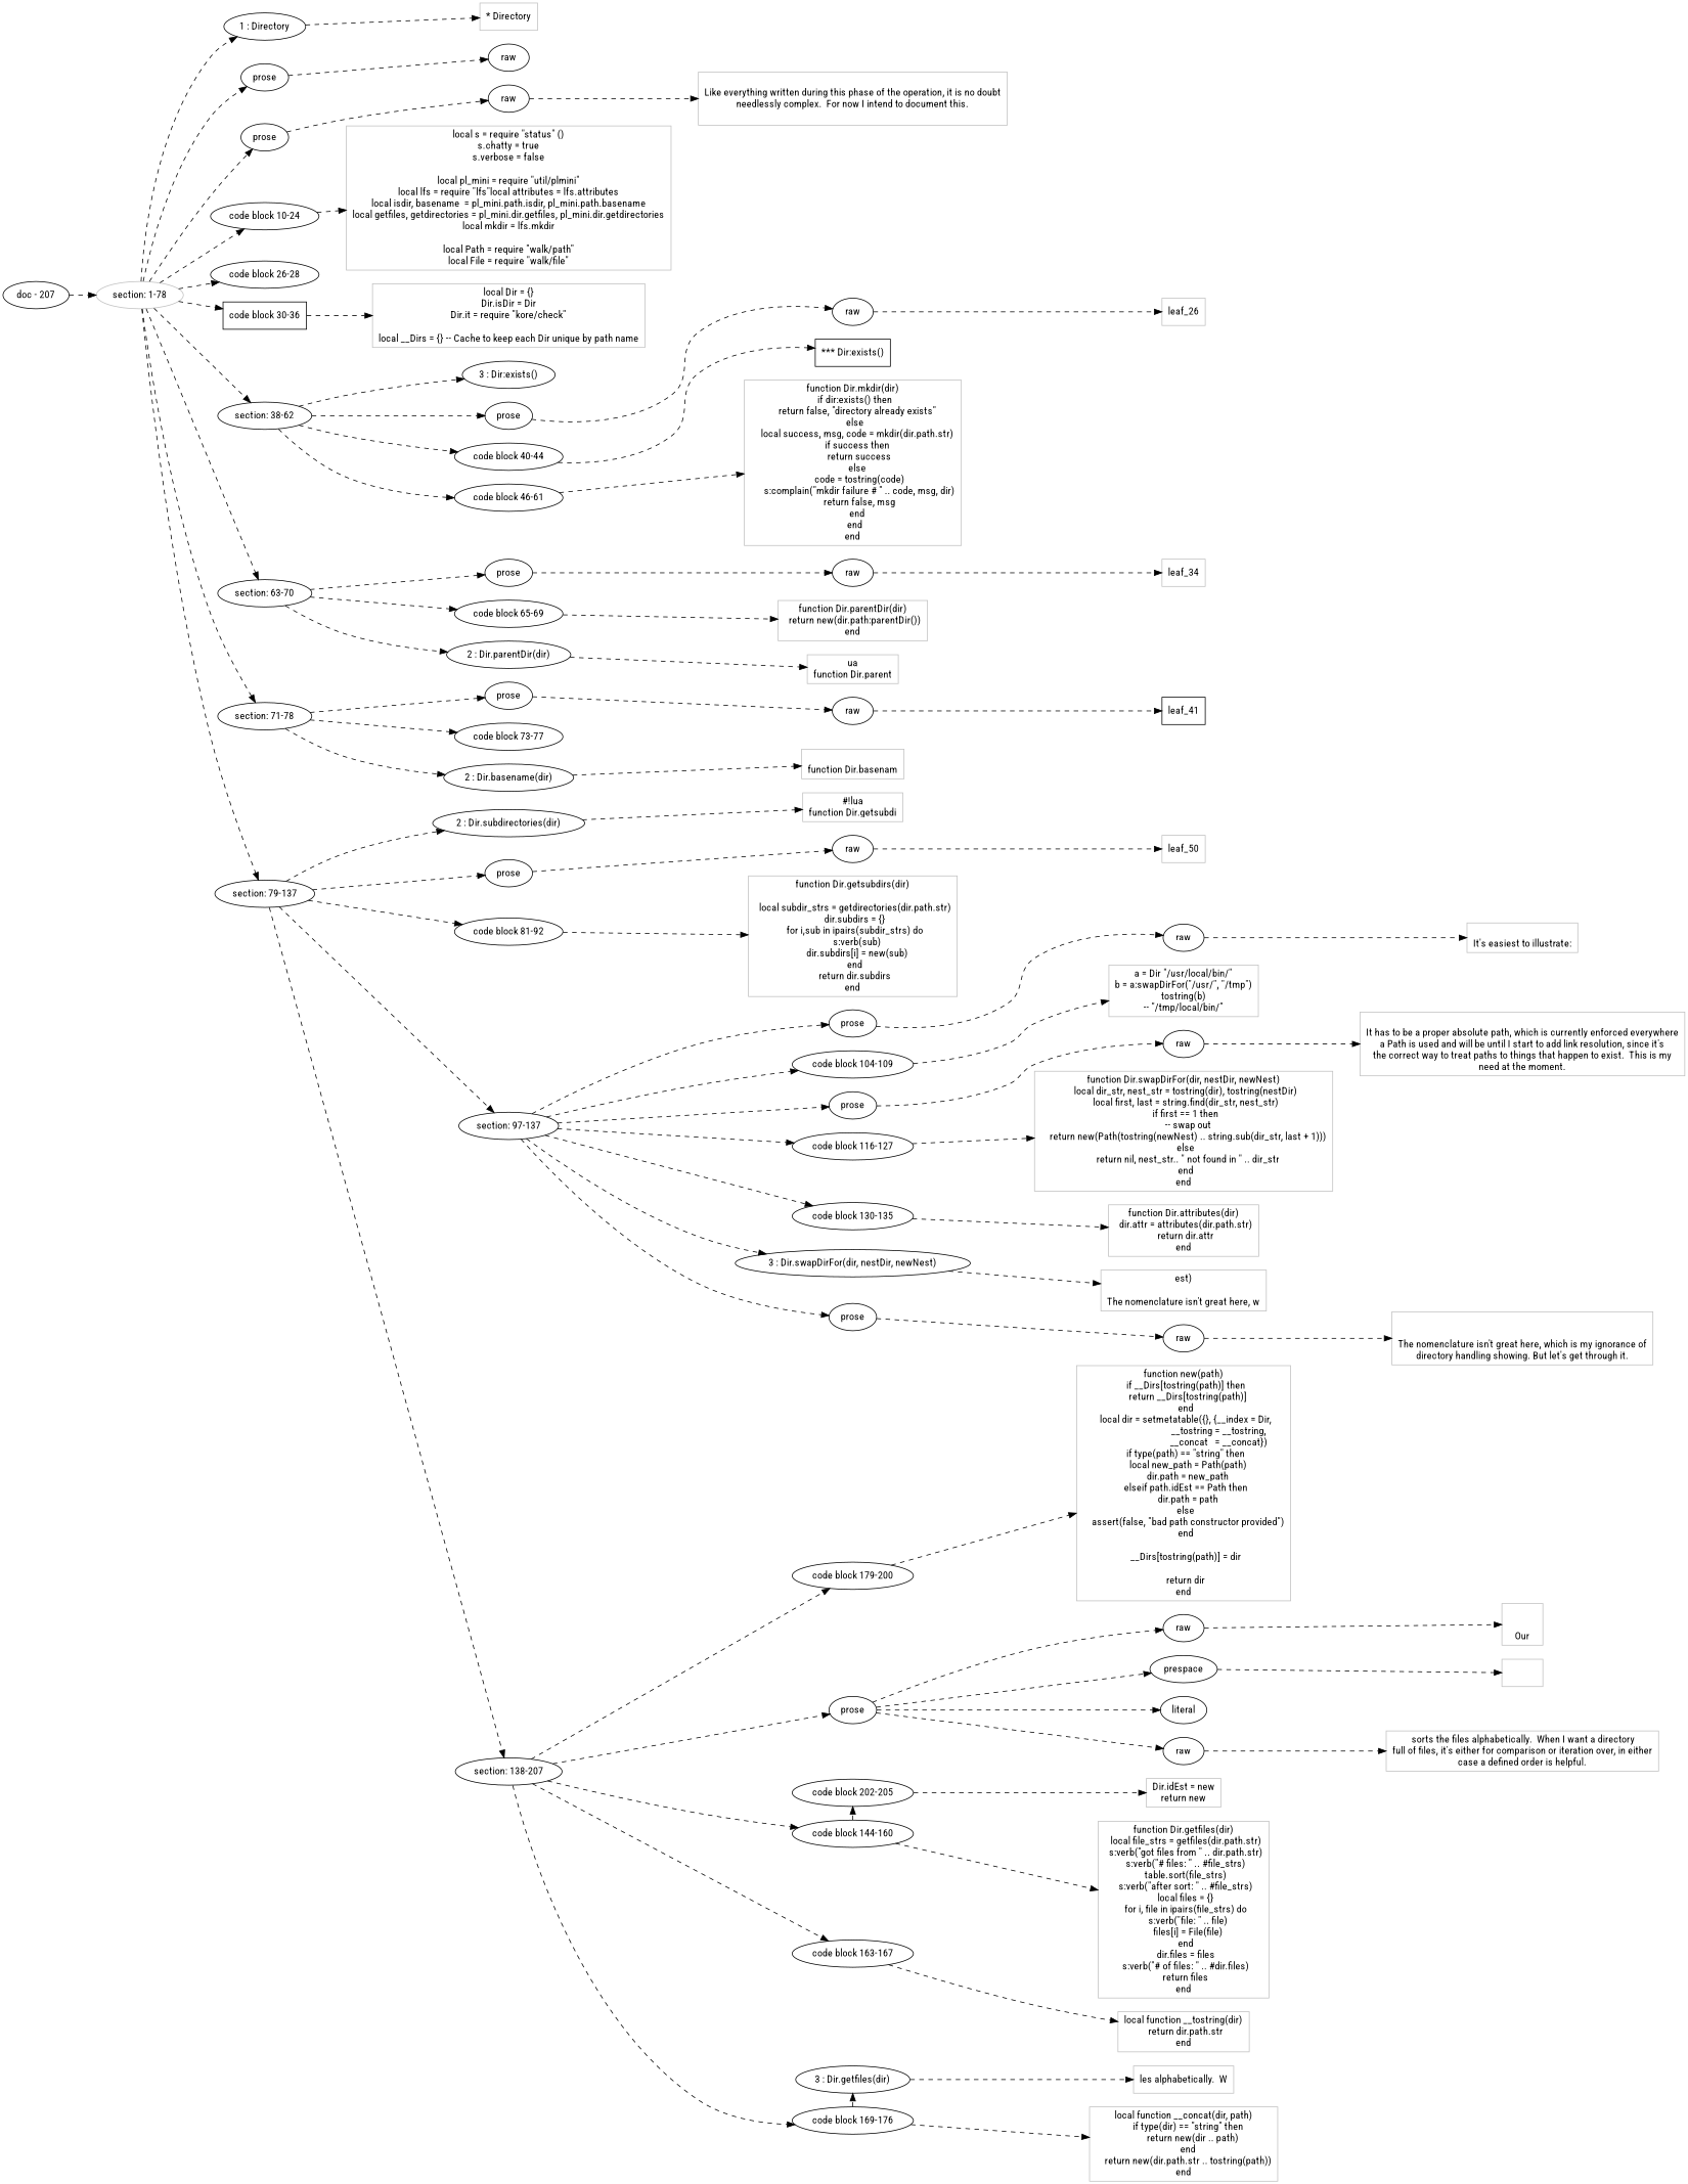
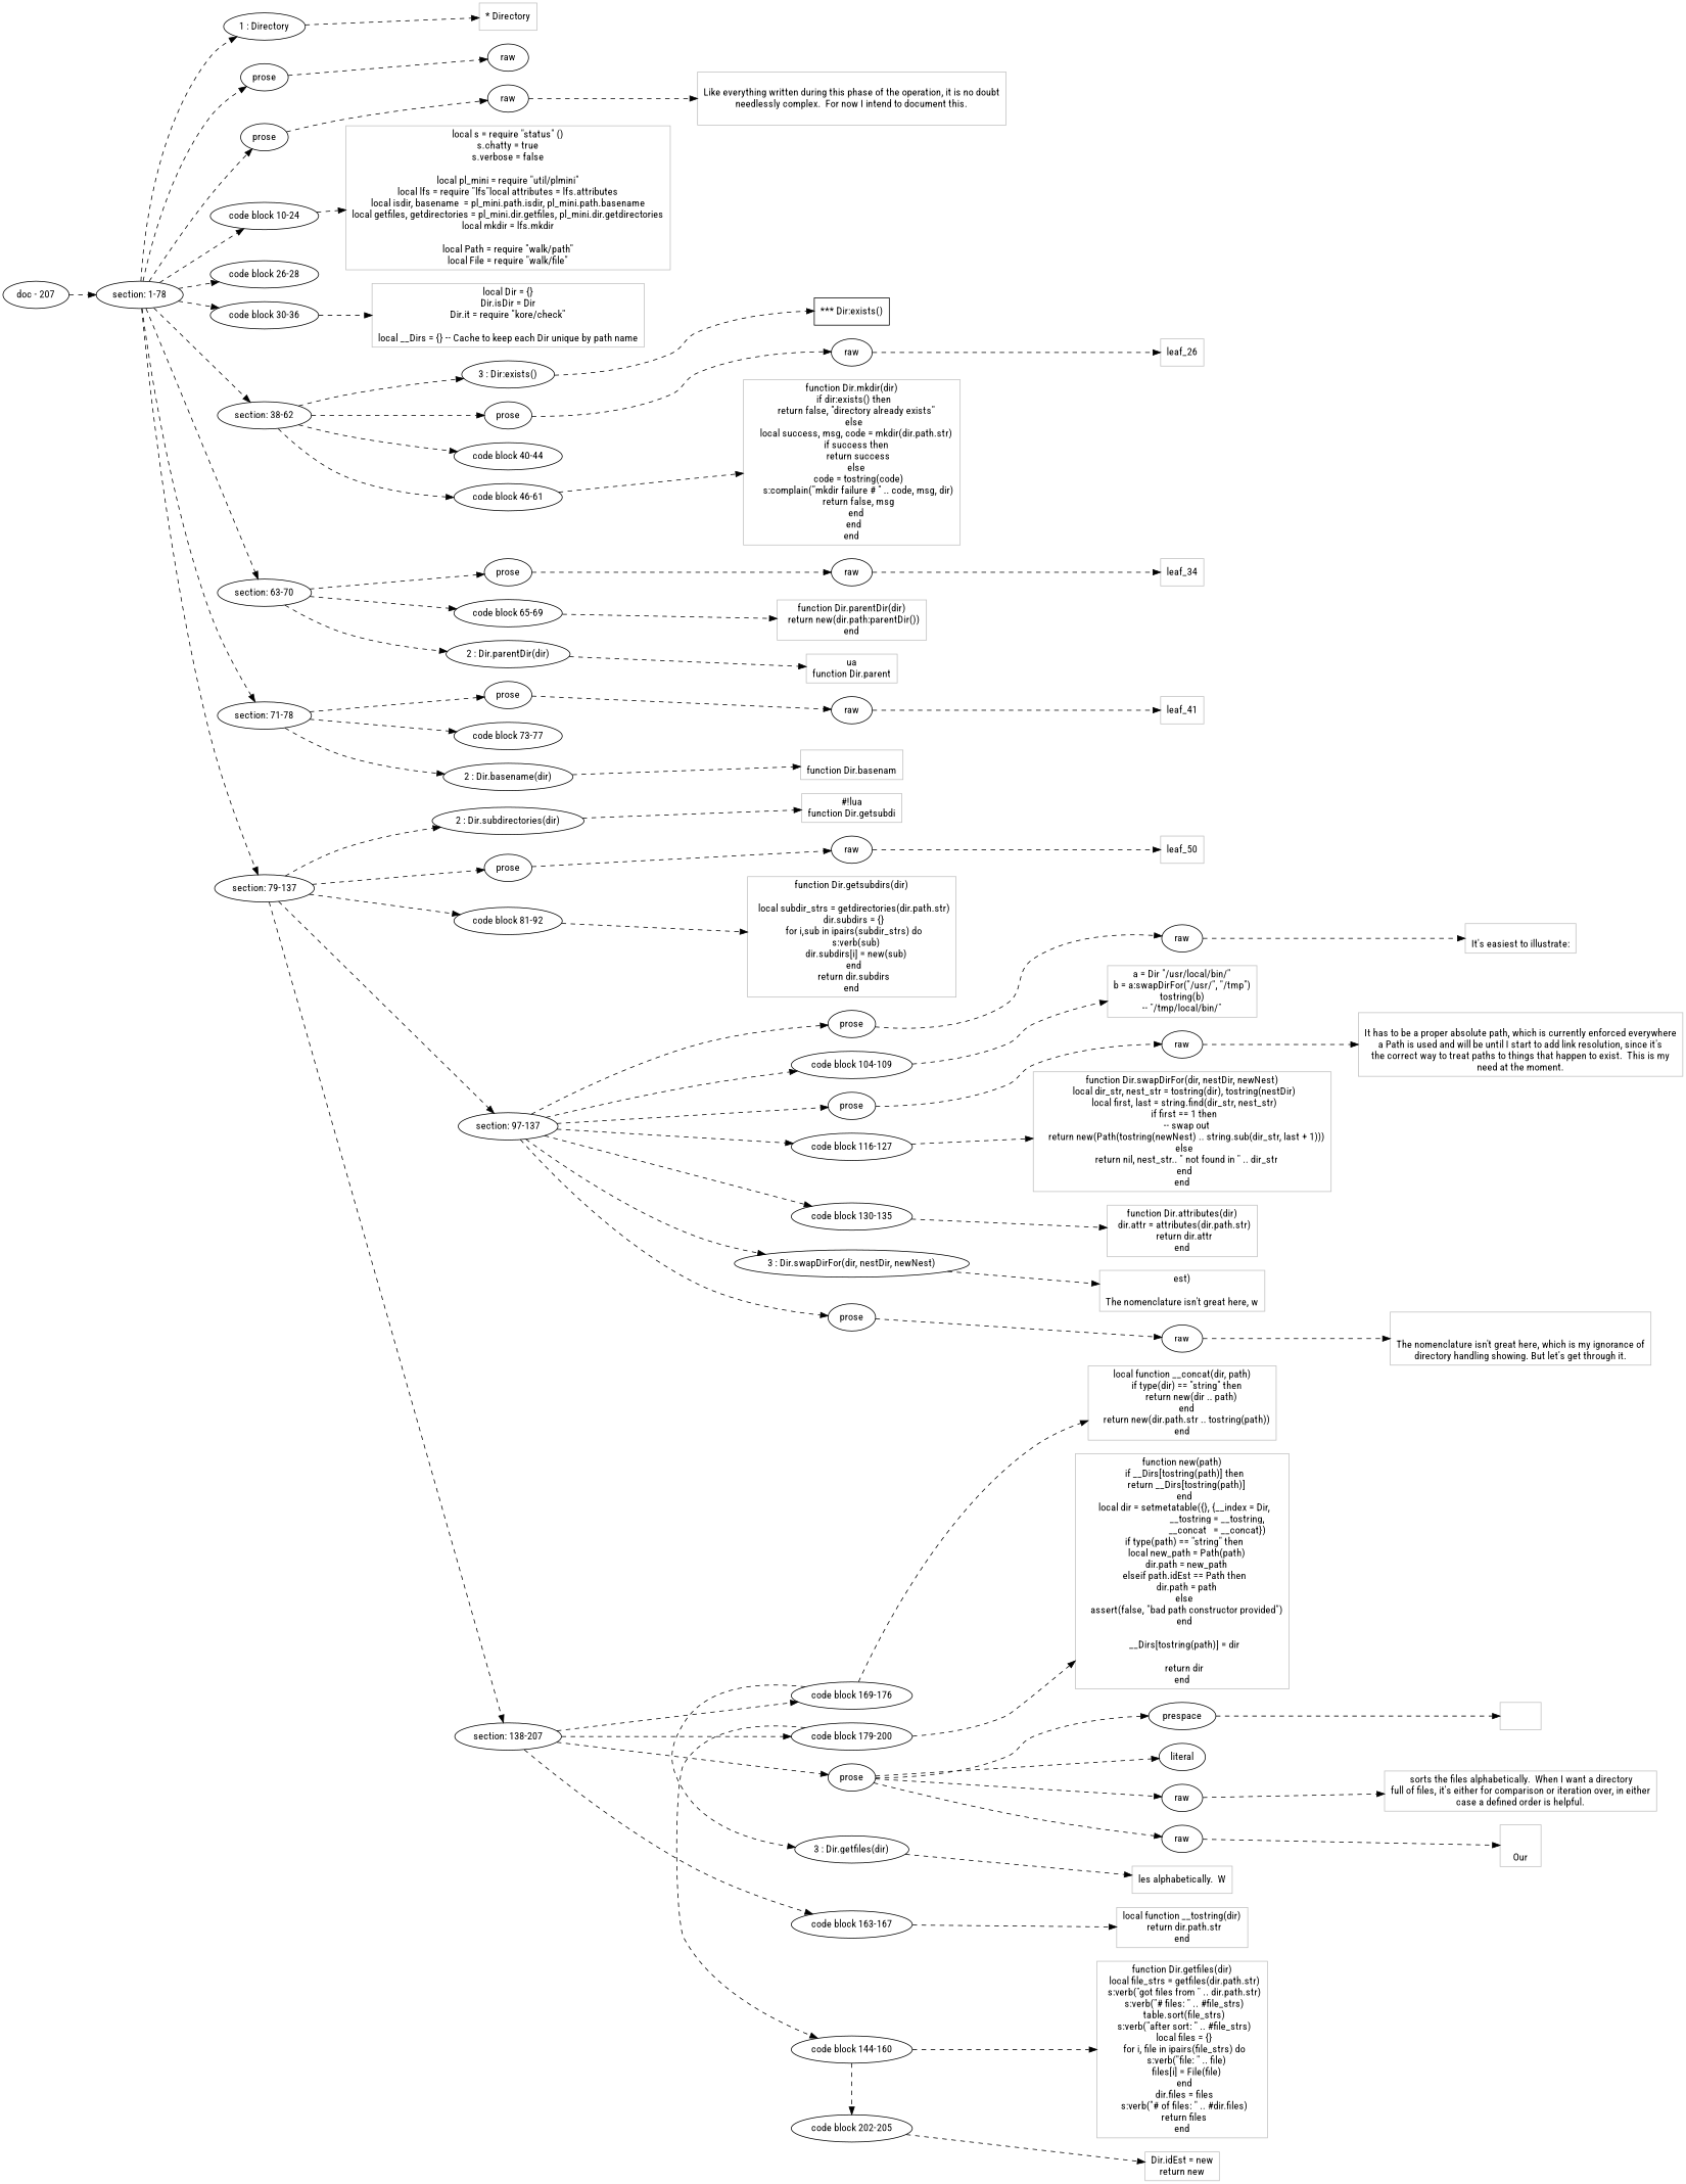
  digraph {
    fontname="Roboto Condensed"
    rankdir=LR
    node [fontname="Roboto Condensed"]
    edge [fontname="Roboto Condensed" style=dashed]
-   n1 [label="section: 1-78" color=Gray]
+   n1 [label="section: 1-78"]
    n2 [label="1 : Directory"]
    n3 [label=prose]
    n4 [label=prose]
    n5 [label="code block 10-24"]
    n6 [label="code block 26-28"]
-   n7 [label="code block 30-36" shape=box]
+   n7 [label="code block 30-36"]
    n8 [label="section: 38-62"]
    n9 [label="section: 63-70"]
    n10 [label="section: 71-78"]
    n11 [label="section: 79-137"]
    n12 [label=raw]
    n13 [label=raw]
    n14 [label="3 : Dir:exists()"]
    n15 [label=prose]
    n16 [label="code block 40-44"]
    n17 [label="code block 46-61"]
    n18 [label=raw]
    n19 [label="2 : Dir.parentDir(dir)"]
    n20 [label=prose]
    n21 [label="code block 65-69"]
    n22 [label=raw]
    n23 [label="2 : Dir.basename(dir)"]
    n24 [label=prose]
    n25 [label="code block 73-77"]
    n26 [label=raw]
    n27 [label="2 : Dir.subdirectories(dir)"]
    n28 [label=prose]
    n29 [label="code block 81-92"]
    n30 [label="section: 97-137"]
    n31 [label="section: 138-207"]
    n32 [label=raw]
    n33 [label="3 : Dir.swapDirFor(dir, nestDir, newNest)"]
    n34 [label=prose]
    n35 [label=prose]
    n36 [label="code block 104-109"]
    n37 [label=prose]
    n38 [label="code block 116-127"]
    n39 [label="code block 130-135"]
    n40 [label=raw]
    n41 [label=raw]
    n42 [label=raw]
    n43 [label="3 : Dir.getfiles(dir)"]
    n44 [label=prose]
    n45 [label="code block 144-160"]
    n46 [label="code block 163-167"]
    n47 [label="code block 169-176"]
    n48 [label="code block 179-200"]
    n49 [label="code block 202-205"]
    n50 [label=raw]
    n51 [label=prespace]
    n52 [label=literal]
    n53 [label=raw]
    n54 [color=Gray label="* Directory" shape=rectangle]
    n55 [color=Gray label="local s = require \"status\" ()\ns.chatty = true\ns.verbose = false\n\nlocal pl_mini = require \"util/plmini\"\nlocal lfs = require \"lfs\"local attributes = lfs.attributes\nlocal isdir, basename  = pl_mini.path.isdir, pl_mini.path.basename\nlocal getfiles, getdirectories = pl_mini.dir.getfiles, pl_mini.dir.getdirectories\nlocal mkdir = lfs.mkdir\n\nlocal Path = require \"walk/path\"\nlocal File = require \"walk/file\"" shape=rectangle]
    n56 [color=Gray label="local Dir = {}\nDir.isDir = Dir\nDir.it = require \"kore/check\"\n\nlocal __Dirs = {} -- Cache to keep each Dir unique by path name" shape=rectangle]
    n57 [color=Gray label="\nLike everything written during this phase of the operation, it is no doubt\nneedlessly complex.  For now I intend to document this.\n\n" shape=rectangle]
    n58 [color=black label="*** Dir:exists()" shape=rectangle]
    n59 [color=Gray label="function Dir.mkdir(dir)\n  if dir:exists() then\n    return false, \"directory already exists\"\n  else\n    local success, msg, code = mkdir(dir.path.str)\n    if success then\n      return success\n    else\n      code = tostring(code)\n      s:complain(\"mkdir failure # \" .. code, msg, dir)\n      return false, msg\n    end\n  end\nend" shape=rectangle]
    leaf_26 [color=Gray shape=rectangle]
    n61 [color=Gray label="ua\nfunction Dir.parent" shape=rectangle]
    n62 [color=Gray label="function Dir.parentDir(dir)\n  return new(dir.path:parentDir())\nend" shape=rectangle]
    leaf_34 [color=Gray shape=rectangle]
    n64 [color=Gray label="\nfunction Dir.basenam" shape=rectangle]
-   leaf_41 [color=black shape=rectangle]
+   leaf_41 [color=Gray shape=rectangle]
    n66 [color=Gray label="#!lua\nfunction Dir.getsubdi" shape=rectangle]
    n67 [color=Gray label="function Dir.getsubdirs(dir)\n\n  local subdir_strs = getdirectories(dir.path.str)\n  dir.subdirs = {}\n  for i,sub in ipairs(subdir_strs) do\n    s:verb(sub)\n    dir.subdirs[i] = new(sub)\n  end\n  return dir.subdirs\nend" shape=rectangle]
    leaf_50 [color=Gray shape=rectangle]
    n69 [color=Gray label="est)\n\nThe nomenclature isn't great here, w" shape=rectangle]
    n70 [color=Gray label="a = Dir \"/usr/local/bin/\"\nb = a:swapDirFor(\"/usr/\", \"/tmp\")\ntostring(b)\n-- \"/tmp/local/bin/\"" shape=rectangle]
    n71 [color=Gray label="function Dir.swapDirFor(dir, nestDir, newNest)\n  local dir_str, nest_str = tostring(dir), tostring(nestDir)\n  local first, last = string.find(dir_str, nest_str)\n  if first == 1 then\n    -- swap out\n    return new(Path(tostring(newNest) .. string.sub(dir_str, last + 1)))\n  else\n    return nil, nest_str.. \" not found in \" .. dir_str\n  end\nend" shape=rectangle]
    n72 [color=Gray label="function Dir.attributes(dir)\n  dir.attr = attributes(dir.path.str)\n  return dir.attr\nend" shape=rectangle]
    n73 [color=Gray label="\n\nThe nomenclature isn't great here, which is my ignorance of\ndirectory handling showing. But let's get through it.\n" shape=rectangle]
    n74 [color=Gray label="\nIt's easiest to illustrate:\n" shape=rectangle]
    n75 [color=Gray label="\nIt has to be a proper absolute path, which is currently enforced everywhere\na Path is used and will be until I start to add link resolution, since it's\nthe correct way to treat paths to things that happen to exist.  This is my\nneed at the moment.\n" shape=rectangle]
    n76 [color=Gray label="les alphabetically.  W" shape=rectangle]
    n77 [color=Gray label="function Dir.getfiles(dir)\n  local file_strs = getfiles(dir.path.str)\n  s:verb(\"got files from \" .. dir.path.str)\n  s:verb(\"# files: \" .. #file_strs)\n  table.sort(file_strs)\n  s:verb(\"after sort: \" .. #file_strs)\n  local files = {}\n  for i, file in ipairs(file_strs) do\n    s:verb(\"file: \" .. file)\n    files[i] = File(file)\n  end\n  dir.files = files\n  s:verb(\"# of files: \" .. #dir.files)\n  return files\nend" shape=rectangle]
    n78 [color=Gray label="local function __tostring(dir)\n  return dir.path.str\nend" shape=rectangle]
    n79 [color=Gray label="local function __concat(dir, path)\n    if type(dir) == \"string\" then\n        return new(dir .. path)\n    end\n    return new(dir.path.str .. tostring(path))\nend" shape=rectangle]
    n80 [color=Gray label="function new(path)\n  if __Dirs[tostring(path)] then\n    return __Dirs[tostring(path)]\n  end\n  local dir = setmetatable({}, {__index = Dir,\n                               __tostring = __tostring,\n                               __concat   = __concat})\n  if type(path) == \"string\" then\n    local new_path = Path(path)\n    dir.path = new_path\n  elseif path.idEst == Path then\n    dir.path = path\n  else\n    assert(false, \"bad path constructor provided\")\n  end\n\n  __Dirs[tostring(path)] = dir\n\n  return dir\nend" shape=rectangle]
    n81 [color=Gray label="Dir.idEst = new\nreturn new" shape=rectangle]
    n82 [color=Gray label="\n\nOur" shape=rectangle]
    n83 [color=Gray label=" " shape=rectangle]
    n84 [color=Gray label=" sorts the files alphabetically.  When I want a directory\nfull of files, it's either for comparison or iteration over, in either\ncase a defined order is helpful.\n" shape=rectangle]
    n85 [label="doc - 207"]
    subgraph sub_1 {
      rank=same
      n1
    }
    subgraph sub_2 {
      rank=same
      n2
      n3
      n4
      n5
      n6
      n7
      n8
      n9
      n10
      n11
    }
    subgraph sub_3 {
      rank=same
      n12
    }
    subgraph sub_4 {
      rank=same
      n13
    }
    subgraph sub_5 {
      rank=same
      n14
      n15
      n16
      n17
    }
    subgraph sub_6 {
      rank=same
      n18
    }
    subgraph sub_7 {
      rank=same
      n19
      n20
      n21
    }
    subgraph sub_8 {
      rank=same
      n22
    }
    subgraph sub_9 {
      rank=same
      n23
      n24
      n25
    }
    subgraph sub_10 {
      rank=same
      n26
    }
    subgraph sub_11 {
      rank=same
      n27
      n28
      n29
      n30
      n31
    }
    subgraph sub_12 {
      rank=same
      n32
    }
    subgraph sub_13 {
      rank=same
      n33
      n34
      n35
      n36
      n37
      n38
      n39
    }
    subgraph sub_14 {
      rank=same
      n40
    }
    subgraph sub_15 {
      rank=same
      n41
    }
    subgraph sub_16 {
      rank=same
      n42
    }
    subgraph sub_17 {
      rank=same
      n43
      n44
      n45
      n46
      n47
      n48
      n49
    }
    subgraph sub_18 {
      rank=same
      n50
      n51
      n52
      n53
    }
    n1 -> n2
    n1 -> n3
    n1 -> n4
    n1 -> n5
    n1 -> n6
    n1 -> n7
    n1 -> n8
    n1 -> n9
    n1 -> n10
    n1 -> n11
    n2 -> n54
    n3 -> n12
    n4 -> n13
    n5 -> n55
    n7 -> n56
    n8 -> n14
    n8 -> n15
    n8 -> n16
    n8 -> n17
    n9 -> n19
    n9 -> n20
    n9 -> n21
    n10 -> n23
    n10 -> n24
    n10 -> n25
    n11 -> n27
    n11 -> n28
    n11 -> n29
    n11 -> n30
    n11 -> n31
    n13 -> n57
-   n16 -> n58
+   n14 -> n58
    n15 -> n18
    n17 -> n59
    n18 -> leaf_26
    n19 -> n61
    n20 -> n22
    n21 -> n62
    n22 -> leaf_34
    n23 -> n64
    n24 -> n26
    n26 -> leaf_41
    n27 -> n66
    n28 -> n32
    n29 -> n67
    n30 -> n33
    n30 -> n34
    n30 -> n35
    n30 -> n36
    n30 -> n37
    n30 -> n38
    n30 -> n39
    n31 -> n44
-   n31 -> n45
+   n48 -> n45
    n31 -> n46
    n31 -> n47
    n31 -> n48
    n32 -> leaf_50
    n33 -> n69
    n34 -> n40
    n35 -> n41
    n36 -> n70
    n37 -> n42
    n38 -> n71
    n39 -> n72
    n40 -> n73
    n41 -> n74
    n42 -> n75
    n43 -> n76
    n44 -> n50
    n44 -> n51
    n44 -> n52
    n44 -> n53
    n45 -> n49
    n45 -> n77
    n46 -> n78
    n47 -> n43
    n47 -> n79
    n48 -> n80
    n49 -> n81
    n50 -> n82
    n51 -> n83
    n53 -> n84
    n85 -> n1
  }
